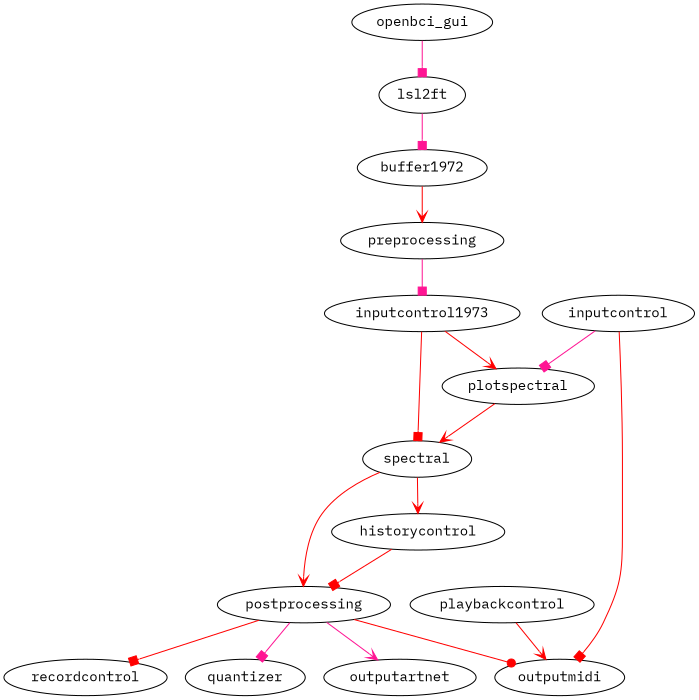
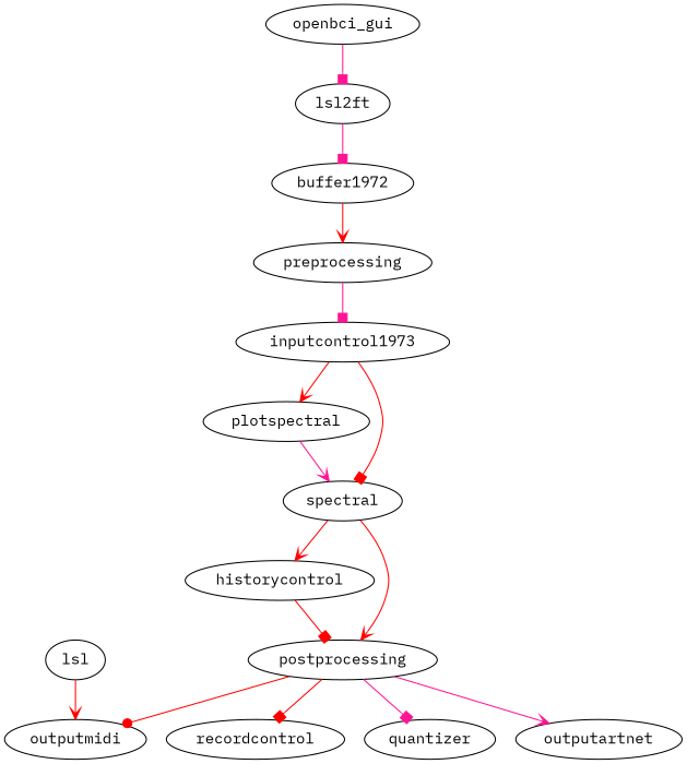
  digraph {
    fontname="IBM Plex Mono"
    node [fontname="IBM Plex Mono"]
    edge [arrowhead=box color=red fontname="IBM Plex Mono"]
    openbci_gui
    lsl2ft
    buffer1972
    preprocessing
    n5 [label=inputcontrol1973]
    plotspectral
    spectral
    historycontrol
    postprocessing
    outputmidi
    recordcontrol
    quantizer
    outputartnet
-   inputcontrol
-   playbackcontrol
+   playbackcontrol [label=lsl]
    openbci_gui -> lsl2ft [color=deeppink]
    lsl2ft -> buffer1972 [color=deeppink]
    buffer1972 -> preprocessing [arrowhead=vee]
    preprocessing -> n5 [color=deeppink]
    n5 -> plotspectral [arrowhead=vee]
    n5 -> spectral
-   plotspectral -> spectral [arrowhead=vee]
+   plotspectral -> spectral [arrowhead=vee color=deeppink]
    spectral -> historycontrol [arrowhead=vee]
    spectral -> postprocessing [arrowhead=vee]
    historycontrol -> postprocessing
    postprocessing -> outputmidi [arrowhead=dot]
    postprocessing -> recordcontrol
    postprocessing -> quantizer [color=deeppink]
    postprocessing -> outputartnet [arrowhead=vee color=deeppink]
-   inputcontrol -> plotspectral [color=deeppink]
-   inputcontrol -> outputmidi
    playbackcontrol -> outputmidi [arrowhead=vee]
  }
